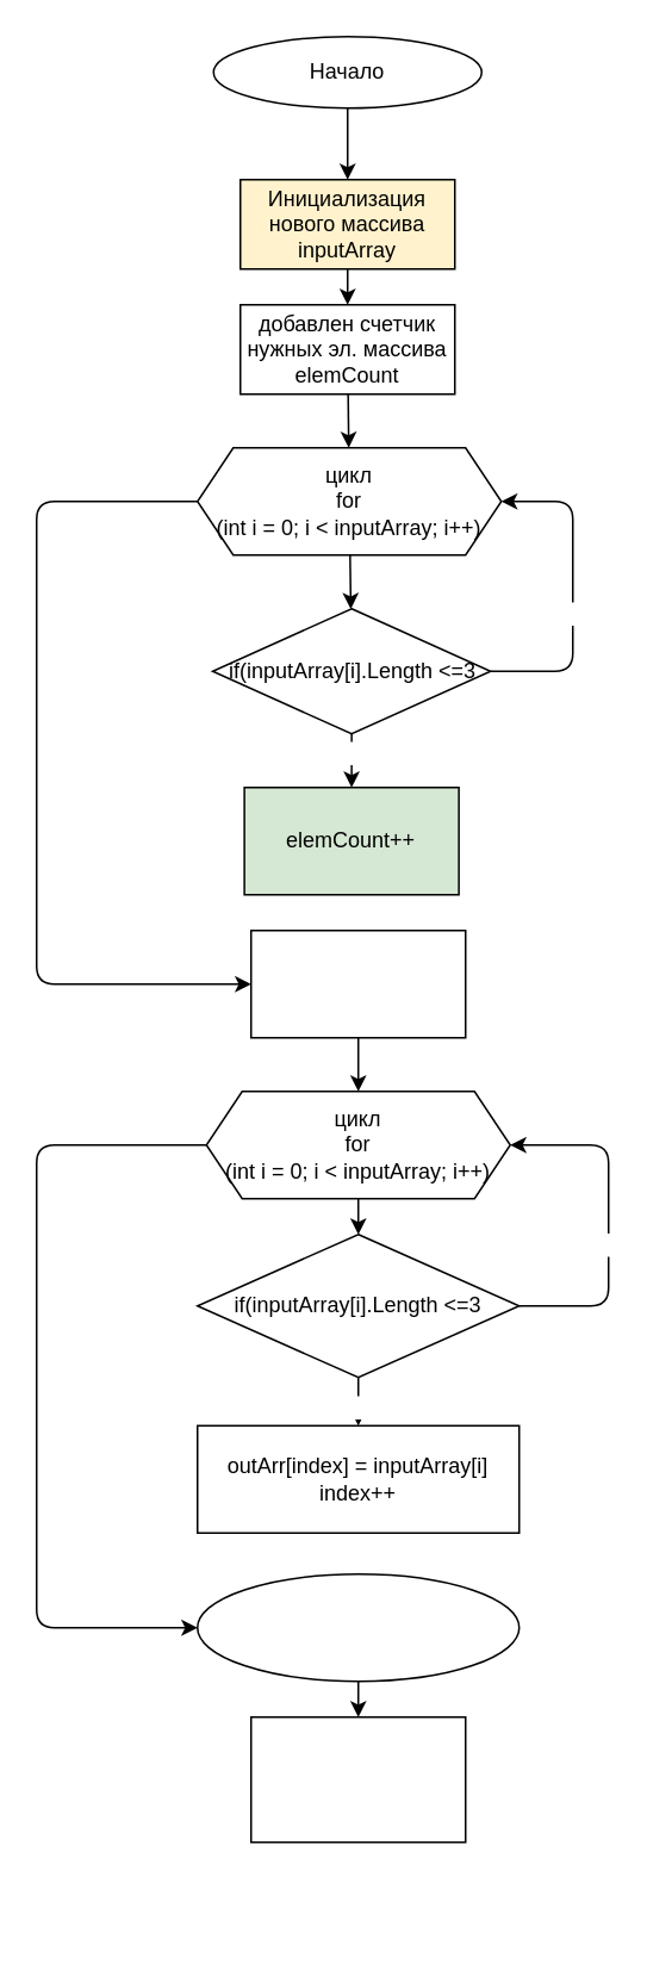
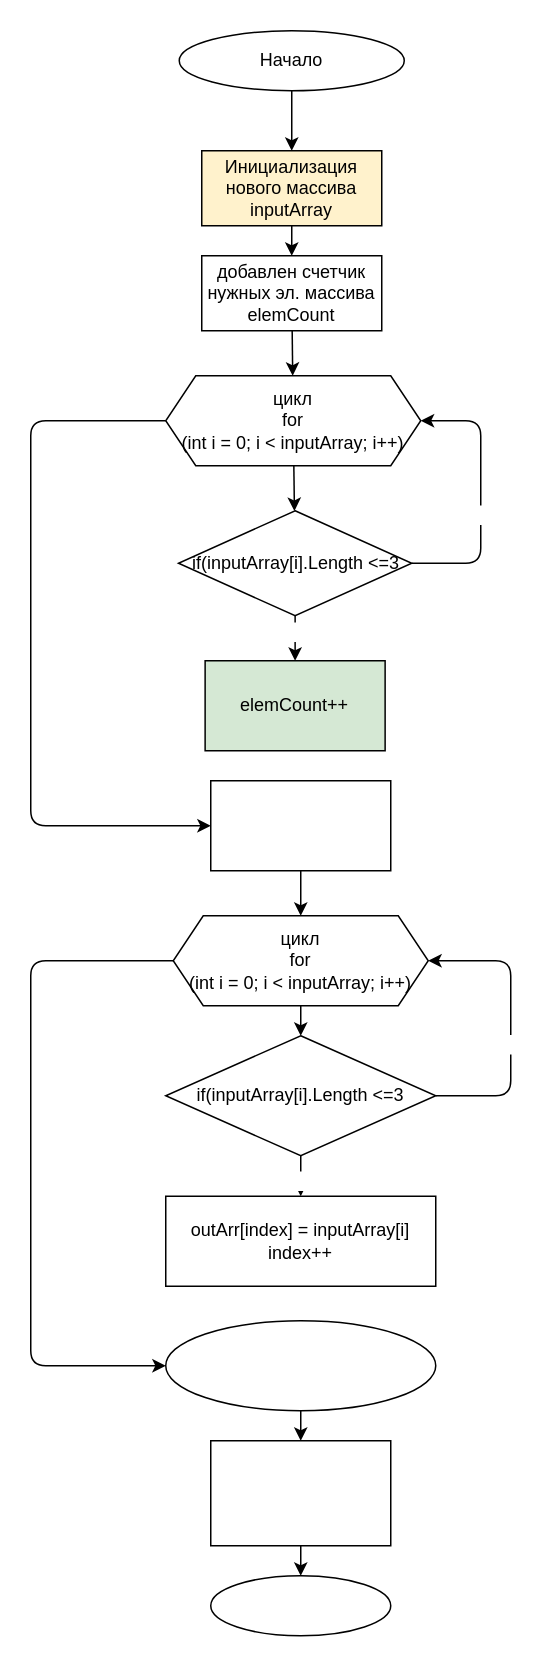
  <mxCell id="0" />
  <mxCell id="1" parent="0" />
  <mxCell id="2" value="" style="edgeStyle=none;html=1;" edge="1" parent="1" source="3" target="5"><mxGeometry relative="1" as="geometry"><mxPoint x="194" y="130" as="targetPoint" /></mxGeometry></mxCell>
  <mxCell id="3" value="Начало" style="ellipse;whiteSpace=wrap;html=1;" vertex="1" parent="1"><mxGeometry x="119" y="20" width="150" height="40" as="geometry" /></mxCell>
  <mxCell id="4" value="" style="edgeStyle=none;html=1;" edge="1" parent="1" source="5" target="7"><mxGeometry relative="1" as="geometry" /></mxCell>
  <mxCell id="5" value="Инициализация нового массива&lt;br&gt;inputArray" style="rounded=0;whiteSpace=wrap;html=1;fillColor=#fff2cc;" vertex="1" parent="1"><mxGeometry x="134" y="100" width="120" height="50" as="geometry" /></mxCell>
  <mxCell id="6" value="" style="edgeStyle=none;html=1;fontFamily=Times New Roman;fontColor=#FFFFFF;" edge="1" parent="1" source="7" target="10"><mxGeometry relative="1" as="geometry" /></mxCell>
  <mxCell id="7" value="добавлен счетчик&lt;br&gt;нужных эл. массива&lt;br&gt;elemCount" style="rounded=0;whiteSpace=wrap;html=1;" vertex="1" parent="1"><mxGeometry x="134" y="170" width="120" height="50" as="geometry" /></mxCell>
  <mxCell id="8" value="" style="edgeStyle=none;html=1;fontFamily=Times New Roman;fontColor=#FFFFFF;" edge="1" parent="1" source="10" target="15"><mxGeometry relative="1" as="geometry" /></mxCell>
  <mxCell id="9" style="edgeStyle=none;html=1;entryX=0;entryY=0.5;entryDx=0;entryDy=0;fontFamily=Times New Roman;fontColor=#FFFFFF;" edge="1" parent="1" source="10" target="18"><mxGeometry relative="1" as="geometry"><Array as="points"><mxPoint x="20" y="280" /><mxPoint x="20" y="550" /></Array></mxGeometry></mxCell>
  <mxCell id="10" value="цикл &lt;br&gt;for&lt;br&gt;(int i = 0; i &amp;lt; inputArray; i++)" style="shape=hexagon;perimeter=hexagonPerimeter2;whiteSpace=wrap;html=1;fixedSize=1;rounded=0;" vertex="1" parent="1"><mxGeometry x="110" y="250" width="170" height="60" as="geometry" /></mxCell>
  <mxCell id="11" value="" style="edgeStyle=none;html=1;fontFamily=Times New Roman;fontColor=#FFFFFF;" edge="1" parent="1" source="15" target="16"><mxGeometry relative="1" as="geometry"><Array as="points" /></mxGeometry></mxCell>
  <mxCell id="12" value="yes" style="edgeLabel;html=1;align=center;verticalAlign=middle;resizable=0;points=[];fontFamily=Times New Roman;fontColor=#FFFFFF;" vertex="1" connectable="0" parent="11"><mxGeometry x="-0.303" y="-1" relative="1" as="geometry"><mxPoint as="offset" /></mxGeometry></mxCell>
  <mxCell id="13" style="edgeStyle=none;html=1;entryX=1;entryY=0.5;entryDx=0;entryDy=0;fontFamily=Times New Roman;fontColor=#FFFFFF;" edge="1" parent="1" source="15" target="10"><mxGeometry relative="1" as="geometry"><Array as="points"><mxPoint x="320" y="375" /><mxPoint x="320" y="280" /></Array></mxGeometry></mxCell>
  <mxCell id="14" value="no" style="edgeLabel;html=1;align=center;verticalAlign=middle;resizable=0;points=[];fontFamily=Times New Roman;fontColor=#FFFFFF;" vertex="1" connectable="0" parent="13"><mxGeometry x="-0.122" y="1" relative="1" as="geometry"><mxPoint as="offset" /></mxGeometry></mxCell>
  <mxCell id="15" value="if(inputArray[i].Length &amp;lt;=3" style="rhombus;whiteSpace=wrap;html=1;rounded=0;" vertex="1" parent="1"><mxGeometry x="118.5" y="340" width="155.5" height="70" as="geometry" /></mxCell>
  <mxCell id="16" value="elemCount++" style="whiteSpace=wrap;html=1;rounded=0;fillColor=#d5e8d4;" vertex="1" parent="1"><mxGeometry x="136.25" y="440" width="120" height="60" as="geometry" /></mxCell>
  <mxCell id="17" value="" style="edgeStyle=none;html=1;fontFamily=Times New Roman;fontColor=#FFFFFF;" edge="1" parent="1" source="18" target="21"><mxGeometry relative="1" as="geometry" /></mxCell>
  <mxCell id="18" value="иниц. мас. outArr&lt;br&gt;index = 0" style="rounded=0;whiteSpace=wrap;html=1;fontFamily=Times New Roman;fontColor=#FFFFFF;" vertex="1" parent="1"><mxGeometry x="140" y="520" width="120" height="60" as="geometry" /></mxCell>
  <mxCell id="19" value="" style="edgeStyle=none;html=1;fontFamily=Times New Roman;fontColor=#FFFFFF;" edge="1" parent="1" source="21" target="26"><mxGeometry relative="1" as="geometry" /></mxCell>
  <mxCell id="20" style="edgeStyle=none;html=1;entryX=0;entryY=0.5;entryDx=0;entryDy=0;fontFamily=Times New Roman;fontColor=#FFFFFF;" edge="1" parent="1" source="21" target="29"><mxGeometry relative="1" as="geometry"><Array as="points"><mxPoint x="20" y="640" /><mxPoint x="20" y="910" /></Array></mxGeometry></mxCell>
  <mxCell id="21" value="цикл &lt;br&gt;for&lt;br&gt;(int i = 0; i &amp;lt; inputArray; i++)" style="shape=hexagon;perimeter=hexagonPerimeter2;whiteSpace=wrap;html=1;fixedSize=1;rounded=0;" vertex="1" parent="1"><mxGeometry x="115" y="610" width="170" height="60" as="geometry" /></mxCell>
  <mxCell id="22" value="" style="edgeStyle=none;html=1;fontFamily=Times New Roman;fontColor=#FFFFFF;" edge="1" parent="1" source="26" target="27"><mxGeometry relative="1" as="geometry" /></mxCell>
  <mxCell id="23" value="yes" style="edgeLabel;html=1;align=center;verticalAlign=middle;resizable=0;points=[];fontFamily=Times New Roman;fontColor=#FFFFFF;" vertex="1" connectable="0" parent="22"><mxGeometry x="0.197" relative="1" as="geometry"><mxPoint as="offset" /></mxGeometry></mxCell>
  <mxCell id="24" style="edgeStyle=none;html=1;entryX=1;entryY=0.5;entryDx=0;entryDy=0;fontFamily=Times New Roman;fontColor=#FFFFFF;" edge="1" parent="1" source="26" target="21"><mxGeometry relative="1" as="geometry"><Array as="points"><mxPoint x="340" y="730" /><mxPoint x="340" y="640" /></Array></mxGeometry></mxCell>
  <mxCell id="25" value="no" style="edgeLabel;html=1;align=center;verticalAlign=middle;resizable=0;points=[];fontFamily=Times New Roman;fontColor=#FFFFFF;" vertex="1" connectable="0" parent="24"><mxGeometry x="-0.128" y="2" relative="1" as="geometry"><mxPoint as="offset" /></mxGeometry></mxCell>
  <mxCell id="26" value="if(inputArray[i].Length &amp;lt;=3" style="rhombus;whiteSpace=wrap;html=1;rounded=0;" vertex="1" parent="1"><mxGeometry x="110" y="690" width="180" height="80" as="geometry" /></mxCell>
  <mxCell id="27" value="outArr[index] = inputArray[i]&lt;br&gt;index++" style="whiteSpace=wrap;html=1;rounded=0;" vertex="1" parent="1"><mxGeometry x="110" y="797" width="180" height="60" as="geometry" /></mxCell>
  <mxCell id="28" value="" style="edgeStyle=none;html=1;fontFamily=Times New Roman;fontColor=#FFFFFF;" edge="1" parent="1" source="29" target="32"><mxGeometry relative="1" as="geometry" /></mxCell>
  <mxCell id="29" value="метод печати массива в консоль&lt;br&gt;PrintArray" style="ellipse;whiteSpace=wrap;html=1;fontFamily=Times New Roman;fontColor=#FFFFFF;" vertex="1" parent="1"><mxGeometry x="110" y="880" width="180" height="60" as="geometry" /></mxCell>
+ <mxCell id="30" value="Конец" style="ellipse;whiteSpace=wrap;html=1;fontFamily=Times New Roman;fontColor=#FFFFFF;" vertex="1" parent="1"><mxGeometry x="140" y="1050" width="120" height="40" as="geometry" /></mxCell>
+ <mxCell id="31" value="" style="edgeStyle=none;html=1;fontFamily=Times New Roman;fontColor=#FFFFFF;" edge="1" parent="1" source="32" target="30"><mxGeometry relative="1" as="geometry" /></mxCell>
  <mxCell id="32" value="Завершение работы&lt;br&gt;Ожидание нажатия на кнопку" style="whiteSpace=wrap;html=1;fontFamily=Times New Roman;fontColor=#FFFFFF;rounded=0;" vertex="1" parent="1"><mxGeometry x="140" y="960" width="120" height="70" as="geometry" /></mxCell>
